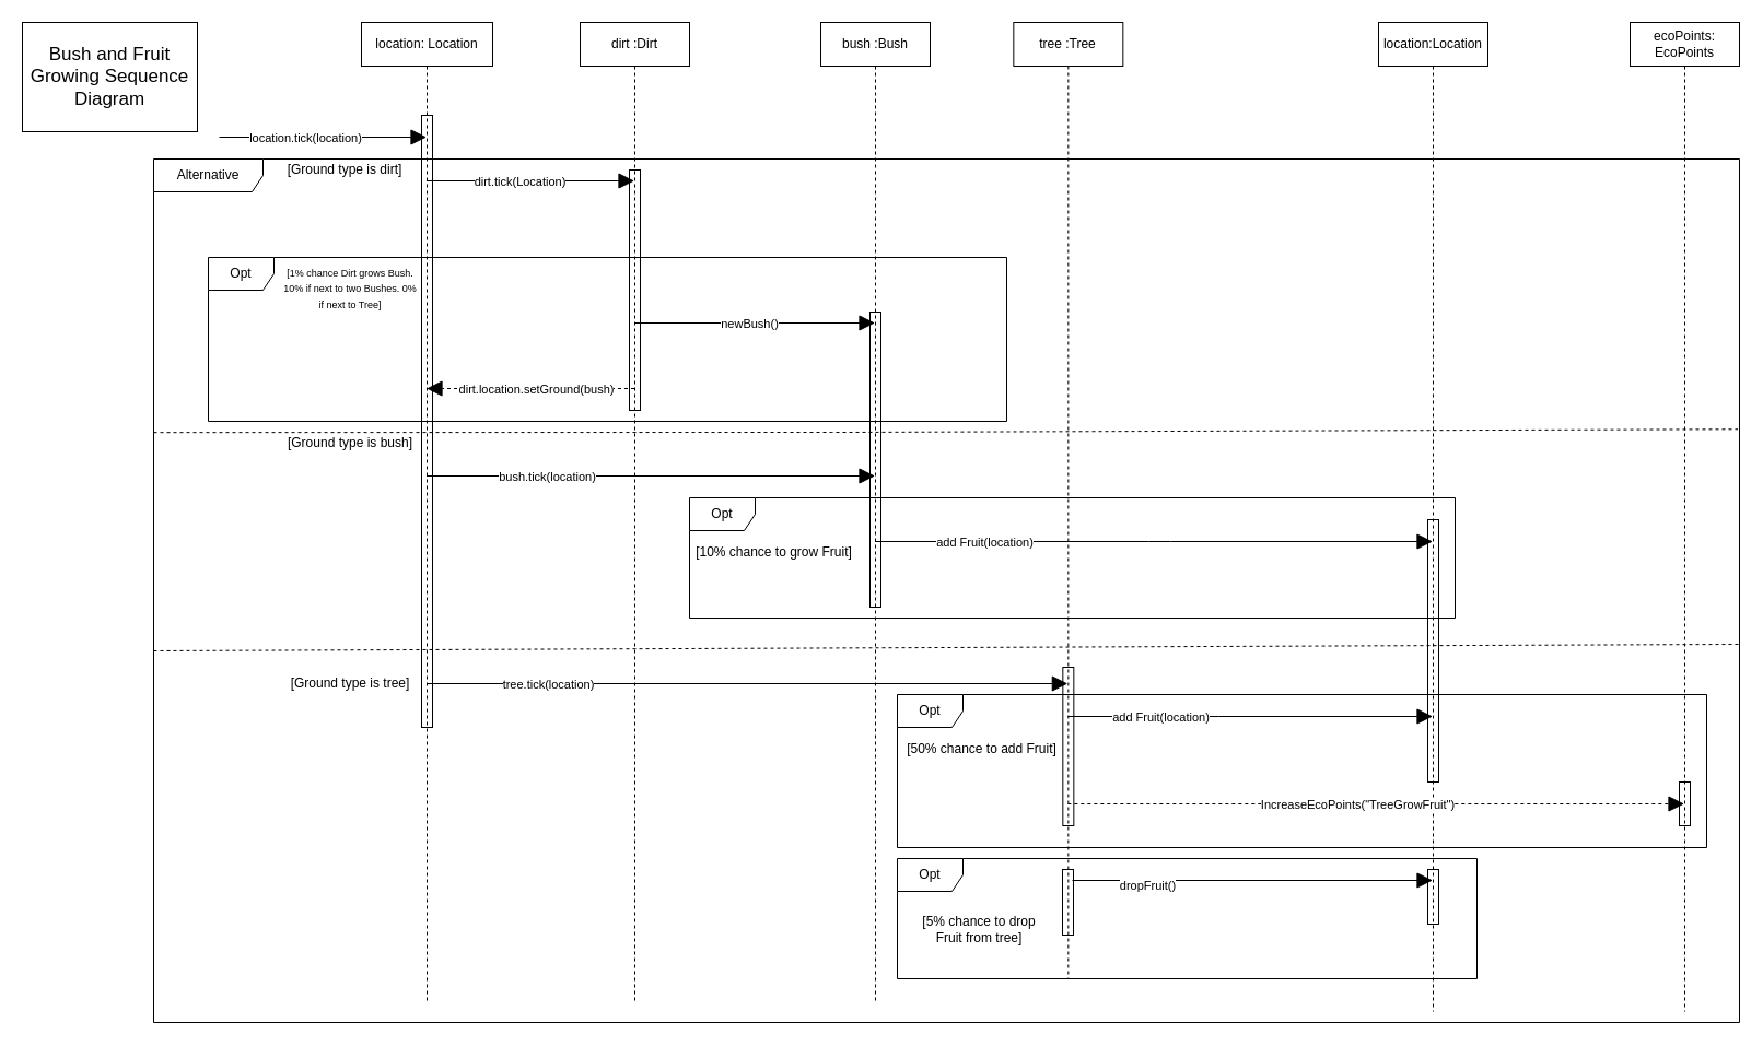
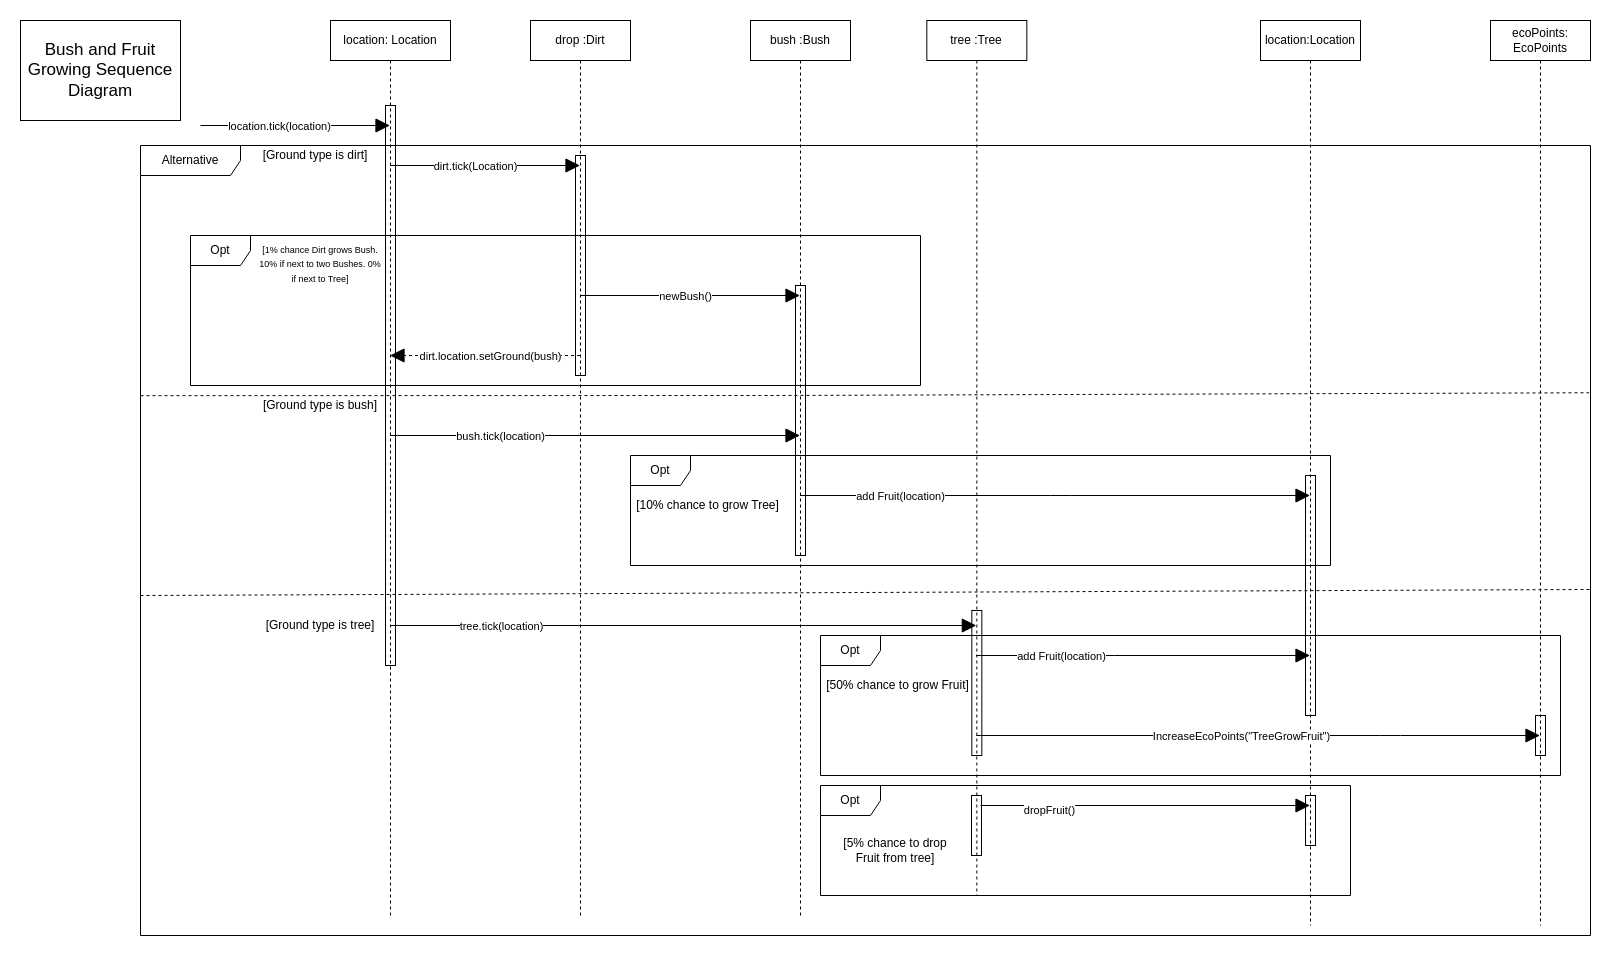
  <mxCell id="0" />
  <mxCell id="1" parent="0" />
  <mxCell id="2" value="Alternative" style="shape=umlFrame;whiteSpace=wrap;html=1;width=100;height=30;" parent="1" vertex="1"><mxGeometry x="140" y="145" width="1450" height="790" as="geometry" /></mxCell>
  <mxCell id="3" value="Opt" style="shape=umlFrame;whiteSpace=wrap;html=1;fillColor=none;" parent="1" vertex="1"><mxGeometry x="820" y="635" width="740" height="140" as="geometry" /></mxCell>
  <mxCell id="4" value="Opt" style="shape=umlFrame;whiteSpace=wrap;html=1;fillColor=none;" parent="1" vertex="1"><mxGeometry x="630" y="455" width="700" height="110" as="geometry" /></mxCell>
  <mxCell id="5" value="location: Location" style="shape=umlLifeline;perimeter=lifelinePerimeter;whiteSpace=wrap;html=1;container=0;collapsible=0;recursiveResize=0;outlineConnect=0;" parent="1" vertex="1"><mxGeometry x="330" y="20" width="120" height="895" as="geometry" /></mxCell>
  <mxCell id="6" value="Opt" style="shape=umlFrame;whiteSpace=wrap;html=1;" parent="1" vertex="1"><mxGeometry x="190" y="235" width="730" height="150" as="geometry" /></mxCell>
  <mxCell id="7" value="&lt;font style=&quot;font-size: 9px&quot;&gt;[1% chance Dirt grows Bush. 10% if next to two Bushes. 0% if next to Tree]&lt;/font&gt;" style="text;html=1;strokeColor=none;fillColor=none;align=center;verticalAlign=middle;whiteSpace=wrap;rounded=0;" parent="1" vertex="1"><mxGeometry x="255" y="235" width="130" height="55" as="geometry" /></mxCell>
  <mxCell id="8" value="" style="html=1;points=[];perimeter=orthogonalPerimeter;fillColor=none;" parent="1" vertex="1"><mxGeometry x="385" y="105" width="10" height="560" as="geometry" /></mxCell>
  <mxCell id="9" value="" style="endArrow=block;endFill=1;endSize=12;html=1;" parent="1" target="5" edge="1"><mxGeometry width="160" relative="1" as="geometry"><mxPoint y="125" as="sourcePoint" x="200" /><mxPoint x="400" y="125" as="targetPoint" /></mxGeometry></mxCell>
  <mxCell id="10" value="location.tick(location)" style="edgeLabel;html=1;align=center;verticalAlign=middle;resizable=0;points=[];" parent="9" vertex="1" connectable="0"><mxGeometry x="-0.487" relative="1" as="geometry"><mxPoint x="29" as="offset" /></mxGeometry></mxCell>
- <mxCell id="11" value="dirt :Dirt" style="shape=umlLifeline;perimeter=lifelinePerimeter;whiteSpace=wrap;html=1;container=1;collapsible=0;recursiveResize=0;outlineConnect=0;" parent="1" vertex="1"><mxGeometry x="530" y="20" width="100" height="895" as="geometry" /></mxCell>
+ <mxCell id="11" value="drop :Dirt" style="shape=umlLifeline;perimeter=lifelinePerimeter;whiteSpace=wrap;html=1;container=1;collapsible=0;recursiveResize=0;outlineConnect=0;" parent="1" vertex="1"><mxGeometry x="530" y="20" width="100" height="895" as="geometry" /></mxCell>
  <mxCell id="12" value="bush :Bush" style="shape=umlLifeline;perimeter=lifelinePerimeter;whiteSpace=wrap;html=1;container=1;collapsible=0;recursiveResize=0;outlineConnect=0;" parent="1" vertex="1"><mxGeometry x="750" y="20" width="100" height="895" as="geometry" /></mxCell>
  <mxCell id="13" value="" style="endArrow=block;endFill=1;endSize=12;html=1;snapToPoint=1;" parent="1" source="5" target="11" edge="1"><mxGeometry width="160" as="geometry"><mxPoint x="410" y="195" as="sourcePoint" /><mxPoint x="560" y="195" as="targetPoint" /><Array as="points"><mxPoint x="470" y="165" /></Array></mxGeometry></mxCell>
  <mxCell id="14" value="dirt.tick(Location)" style="edgeLabel;html=1;align=center;verticalAlign=middle;resizable=0;points=[];" parent="13" vertex="1" connectable="0"><mxGeometry x="-0.321" relative="1" as="geometry"><mxPoint x="20" as="offset" /></mxGeometry></mxCell>
  <mxCell id="15" value="" style="endArrow=block;endFill=1;endSize=12;html=1;snapToPoint=1;dashed=1;" parent="1" edge="1"><mxGeometry x="30" y="-80" width="160" as="geometry"><mxPoint x="579.5" y="355" as="sourcePoint" /><mxPoint x="389.5" y="355" as="targetPoint" /><Array as="points"><mxPoint x="470" y="355" /></Array></mxGeometry></mxCell>
  <mxCell id="16" value="dirt.location.setGround(bush)" style="edgeLabel;html=1;align=center;verticalAlign=middle;resizable=0;points=[];" parent="15" vertex="1" connectable="0"><mxGeometry x="-0.321" relative="1" as="geometry"><mxPoint x="-25" as="offset" /></mxGeometry></mxCell>
  <mxCell id="17" value="" style="endArrow=block;endFill=1;endSize=12;html=1;snapToPoint=1;startArrow=none;" parent="1" source="39" target="12" edge="1"><mxGeometry x="10" y="20" width="160" as="geometry"><mxPoint x="579.667" y="295" as="sourcePoint" /><mxPoint x="959.5" y="295" as="targetPoint" /><Array as="points"><mxPoint x="720" y="295" /></Array></mxGeometry></mxCell>
  <mxCell id="18" value="" style="endArrow=block;endFill=1;endSize=12;html=1;snapToPoint=1;" parent="1" edge="1"><mxGeometry width="160" relative="1" as="geometry"><mxPoint x="389.5" y="435" as="sourcePoint" /><mxPoint x="799.5" y="435" as="targetPoint" /><Array as="points"><mxPoint x="500" y="435" /></Array></mxGeometry></mxCell>
  <mxCell id="19" value="bush.tick(location)" style="edgeLabel;html=1;align=center;verticalAlign=middle;resizable=0;points=[];" parent="18" vertex="1" connectable="0"><mxGeometry x="-0.079" y="-3" relative="1" as="geometry"><mxPoint x="-79" y="-3" as="offset" /></mxGeometry></mxCell>
  <mxCell id="20" value="tree :Tree" style="shape=umlLifeline;perimeter=lifelinePerimeter;whiteSpace=wrap;html=1;container=1;collapsible=0;recursiveResize=0;outlineConnect=0;" parent="1" vertex="1"><mxGeometry x="926.33" y="20" width="100" height="875" as="geometry" /></mxCell>
  <mxCell id="21" value="" style="html=1;points=[];perimeter=orthogonalPerimeter;fillColor=none;" parent="20" vertex="1"><mxGeometry x="45" y="590" width="10" height="145" as="geometry" /></mxCell>
  <mxCell id="22" value="" style="endArrow=block;endFill=1;endSize=12;html=1;" parent="20" target="33" edge="1"><mxGeometry width="160" relative="1" as="geometry"><mxPoint x="53.67" y="785" as="sourcePoint" /><mxPoint x="213.67" y="785" as="targetPoint" /></mxGeometry></mxCell>
  <mxCell id="23" value="dropFruit()" style="edgeLabel;html=1;align=center;verticalAlign=middle;resizable=0;points=[];" parent="22" vertex="1" connectable="0"><mxGeometry x="-0.589" y="-4" relative="1" as="geometry"><mxPoint as="offset" /></mxGeometry></mxCell>
  <mxCell id="24" value="" style="endArrow=block;endFill=1;endSize=12;html=1;snapToPoint=1;startArrow=none;" parent="1" source="5" target="20" edge="1"><mxGeometry width="160" relative="1" as="geometry"><mxPoint x="395" y="655" as="sourcePoint" /><mxPoint x="975.83" y="655" as="targetPoint" /><Array as="points"><mxPoint x="520" y="625" /></Array></mxGeometry></mxCell>
  <mxCell id="25" value="[Ground type is dirt]" style="text;html=1;strokeColor=none;fillColor=none;align=center;verticalAlign=middle;whiteSpace=wrap;rounded=0;" parent="1" vertex="1"><mxGeometry x="255" y="145" width="120" height="20" as="geometry" /></mxCell>
  <mxCell id="26" style="edgeStyle=orthogonalEdgeStyle;rounded=0;orthogonalLoop=1;jettySize=auto;html=1;exitX=0.5;exitY=1;exitDx=0;exitDy=0;dashed=1;endArrow=block;endFill=1;" parent="1" source="7" target="7" edge="1"><mxGeometry relative="1" as="geometry" /></mxCell>
  <mxCell id="27" style="edgeStyle=orthogonalEdgeStyle;rounded=0;orthogonalLoop=1;jettySize=auto;html=1;exitX=0.5;exitY=1;exitDx=0;exitDy=0;dashed=1;endArrow=block;endFill=1;" parent="1" source="7" target="7" edge="1"><mxGeometry relative="1" as="geometry" /></mxCell>
  <mxCell id="28" value="" style="endArrow=none;endFill=1;endSize=12;html=1;snapToPoint=1;" parent="1" edge="1"><mxGeometry width="160" relative="1" as="geometry"><mxPoint x="389.5" y="645" as="sourcePoint" /><mxPoint x="389.5" y="645" as="targetPoint" /><Array as="points" /></mxGeometry></mxCell>
  <mxCell id="29" value="tree.tick(location)" style="edgeLabel;html=1;align=center;verticalAlign=middle;resizable=0;points=[];" parent="28" vertex="1" connectable="0"><mxGeometry x="-0.079" y="-3" relative="1" as="geometry"><mxPoint x="111" y="-20" as="offset" /></mxGeometry></mxCell>
  <mxCell id="30" value="" style="endArrow=none;endFill=0;endSize=12;html=1;snapToPoint=1;exitX=0;exitY=0.667;exitDx=0;exitDy=0;exitPerimeter=0;entryX=0.999;entryY=0.313;entryDx=0;entryDy=0;entryPerimeter=0;dashed=1;" parent="1" target="2" edge="1"><mxGeometry width="160" relative="1" as="geometry"><mxPoint x="140" y="395.18" as="sourcePoint" /><mxPoint x="1200" y="395.18" as="targetPoint" /><Array as="points"><mxPoint x="770" y="395" /></Array></mxGeometry></mxCell>
  <mxCell id="31" value="[Ground type is tree]" style="text;html=1;strokeColor=none;fillColor=none;align=center;verticalAlign=middle;whiteSpace=wrap;rounded=0;" parent="1" vertex="1"><mxGeometry x="260" y="615" width="120" height="20" as="geometry" /></mxCell>
  <mxCell id="32" value="[Ground type is bush]" style="text;html=1;strokeColor=none;fillColor=none;align=center;verticalAlign=middle;whiteSpace=wrap;rounded=0;" parent="1" vertex="1"><mxGeometry x="260" y="395" width="120" height="20" as="geometry" /></mxCell>
  <mxCell id="33" value="location:Location" style="shape=umlLifeline;perimeter=lifelinePerimeter;whiteSpace=wrap;html=1;container=0;collapsible=0;recursiveResize=0;outlineConnect=0;" parent="1" vertex="1"><mxGeometry x="1260" y="20" width="100" height="905" as="geometry" /></mxCell>
  <mxCell id="34" value="ecoPoints: EcoPoints" style="shape=umlLifeline;perimeter=lifelinePerimeter;whiteSpace=wrap;html=1;container=0;collapsible=0;recursiveResize=0;outlineConnect=0;" parent="1" vertex="1"><mxGeometry x="1490" y="20" width="100" height="905" as="geometry" /></mxCell>
  <mxCell id="35" value="" style="endArrow=block;endFill=1;endSize=12;html=1;snapToPoint=1;" parent="1" source="12" target="33" edge="1"><mxGeometry width="160" relative="1" as="geometry"><mxPoint x="799.5" y="445" as="sourcePoint" /><mxPoint x="1309.5" y="445" as="targetPoint" /><Array as="points"><mxPoint x="1060" y="495" /></Array></mxGeometry></mxCell>
  <mxCell id="36" value="add Fruit(location)" style="edgeLabel;html=1;align=center;verticalAlign=middle;resizable=0;points=[];" parent="35" vertex="1" connectable="0"><mxGeometry x="-0.079" y="-3" relative="1" as="geometry"><mxPoint x="-135" y="-3" as="offset" /></mxGeometry></mxCell>
  <mxCell id="37" value="" style="endArrow=block;endFill=1;endSize=12;html=1;snapToPoint=1;" parent="1" source="20" target="33" edge="1"><mxGeometry width="160" relative="1" as="geometry"><mxPoint x="1000" y="665" as="sourcePoint" /><mxPoint x="1333.67" y="665" as="targetPoint" /><Array as="points"><mxPoint x="1104" y="655" /></Array></mxGeometry></mxCell>
  <mxCell id="38" value="add Fruit(location)" style="edgeLabel;html=1;align=center;verticalAlign=middle;resizable=0;points=[];" parent="37" vertex="1" connectable="0"><mxGeometry x="-0.079" y="-3" relative="1" as="geometry"><mxPoint x="-69" y="-3" as="offset" /></mxGeometry></mxCell>
  <mxCell id="39" value="" style="html=1;points=[];perimeter=orthogonalPerimeter;fillColor=none;" parent="1" vertex="1"><mxGeometry x="795" y="285" width="10" height="270" as="geometry" /></mxCell>
  <mxCell id="40" value="" style="endArrow=none;endFill=1;endSize=12;html=1;snapToPoint=1;" parent="1" target="39" edge="1"><mxGeometry x="10" y="20" width="160" as="geometry"><mxPoint x="579.667" y="295" as="sourcePoint" /><mxPoint x="799.5" y="295" as="targetPoint" /><Array as="points" /></mxGeometry></mxCell>
  <mxCell id="41" value="newBush()" style="edgeLabel;html=1;align=center;verticalAlign=middle;resizable=0;points=[];" parent="40" vertex="1" connectable="0"><mxGeometry x="-0.321" relative="1" as="geometry"><mxPoint x="32" as="offset" /></mxGeometry></mxCell>
- <mxCell id="42" value="" style="endArrow=block;endFill=1;endSize=12;html=1;snapToPoint=1;dashed=1;" parent="1" source="20" target="34" edge="1"><mxGeometry width="160" relative="1" as="geometry"><mxPoint x="1309.5" y="695" as="sourcePoint" /><mxPoint x="1539.5" y="695" as="targetPoint" /><Array as="points"><mxPoint x="1390" y="735" /></Array></mxGeometry></mxCell>
+ <mxCell id="42" value="" style="endArrow=block;endFill=1;endSize=12;html=1;snapToPoint=1;" parent="1" source="20" target="34" edge="1"><mxGeometry width="160" relative="1" as="geometry"><mxPoint x="1309.5" y="695" as="sourcePoint" /><mxPoint x="1539.5" y="695" as="targetPoint" /><Array as="points"><mxPoint x="1390" y="735" /></Array></mxGeometry></mxCell>
  <mxCell id="43" value="IncreaseEcoPoints(&quot;TreeGrowFruit&quot;)" style="edgeLabel;html=1;align=center;verticalAlign=middle;resizable=0;points=[];" parent="42" vertex="1" connectable="0"><mxGeometry x="-0.079" y="-3" relative="1" as="geometry"><mxPoint x="5" y="-3" as="offset" /></mxGeometry></mxCell>
- <mxCell id="44" value="&lt;font style=&quot;font-size: 12px&quot;&gt;[50% chance to add Fruit]&lt;/font&gt;" style="text;html=1;strokeColor=none;fillColor=none;align=center;verticalAlign=middle;whiteSpace=wrap;rounded=0;" parent="1" vertex="1"><mxGeometry x="820" y="675" width="155" height="20" as="geometry" /></mxCell>
+ <mxCell id="44" value="&lt;font style=&quot;font-size: 12px&quot;&gt;[50% chance to grow Fruit]&lt;/font&gt;" style="text;html=1;strokeColor=none;fillColor=none;align=center;verticalAlign=middle;whiteSpace=wrap;rounded=0;" parent="1" vertex="1"><mxGeometry x="820" y="675" width="155" height="20" as="geometry" /></mxCell>
  <mxCell id="45" value="" style="html=1;points=[];perimeter=orthogonalPerimeter;fillColor=none;" parent="1" vertex="1"><mxGeometry x="575" y="155" width="10" height="220" as="geometry" /></mxCell>
  <mxCell id="46" value="" style="html=1;points=[];perimeter=orthogonalPerimeter;fillColor=none;" parent="1" vertex="1"><mxGeometry x="1305" y="475" width="10" height="240" as="geometry" /></mxCell>
  <mxCell id="47" value="" style="html=1;points=[];perimeter=orthogonalPerimeter;fillColor=none;" parent="1" vertex="1"><mxGeometry x="1535" y="715" width="10" height="40" as="geometry" /></mxCell>
  <mxCell id="48" value="" style="endArrow=none;endFill=0;endSize=12;html=1;snapToPoint=1;entryX=1.001;entryY=0.562;entryDx=0;entryDy=0;entryPerimeter=0;dashed=1;" parent="1" target="2" edge="1"><mxGeometry width="160" relative="1" as="geometry"><mxPoint x="140" y="595" as="sourcePoint" /><mxPoint x="1600" y="404.86" as="targetPoint" /></mxGeometry></mxCell>
- <mxCell id="49" value="&lt;font style=&quot;font-size: 12px&quot;&gt;[10% chance to grow Fruit]&lt;/font&gt;" style="text;html=1;strokeColor=none;fillColor=none;align=center;verticalAlign=middle;whiteSpace=wrap;rounded=0;" parent="1" vertex="1"><mxGeometry x="630" y="495" width="155" height="20" as="geometry" /></mxCell>
+ <mxCell id="49" value="&lt;font style=&quot;font-size: 12px&quot;&gt;[10% chance to grow Tree]&lt;/font&gt;" style="text;html=1;strokeColor=none;fillColor=none;align=center;verticalAlign=middle;whiteSpace=wrap;rounded=0;" parent="1" vertex="1"><mxGeometry x="630" y="495" width="155" height="20" as="geometry" /></mxCell>
  <mxCell id="50" value="Opt" style="shape=umlFrame;whiteSpace=wrap;html=1;" parent="1" vertex="1"><mxGeometry x="820" y="785" width="530" height="110" as="geometry" /></mxCell>
  <mxCell id="51" value="[5% chance to drop Fruit from tree]" style="text;html=1;strokeColor=none;fillColor=none;align=center;verticalAlign=middle;whiteSpace=wrap;rounded=0;" parent="1" vertex="1"><mxGeometry x="840" y="840" width="110" height="20" as="geometry" /></mxCell>
  <mxCell id="52" value="" style="html=1;points=[];perimeter=orthogonalPerimeter;fillColor=none;" parent="1" vertex="1"><mxGeometry x="971" y="795" width="10" height="60" as="geometry" /></mxCell>
  <mxCell id="53" value="" style="html=1;points=[];perimeter=orthogonalPerimeter;fillColor=none;" parent="1" vertex="1"><mxGeometry x="1305" y="795" width="10" height="50" as="geometry" /></mxCell>
  <mxCell id="54" value="&lt;font style=&quot;font-size: 17px&quot;&gt;Bush and Fruit Growing Sequence Diagram&lt;/font&gt;" style="rounded=0;whiteSpace=wrap;html=1;" vertex="1" parent="1"><mxGeometry x="20" y="20" width="160" height="100" as="geometry" /></mxCell>
